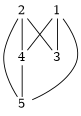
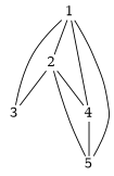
  graph {
    node [margin=0.02 shape=none]
    1 [height=0 width=0.3]
    2 [height=0 width=0.3]
    3 [height=0 width=0.3]
    4 [height=0 width=0.3]
    5 [height=0 width=0.3]
+   1 -- 2
    1 -- 3
    1 -- 4
    1 -- 5
    2 -- 3
    2 -- 4
    2 -- 5
    4 -- 5
  }
